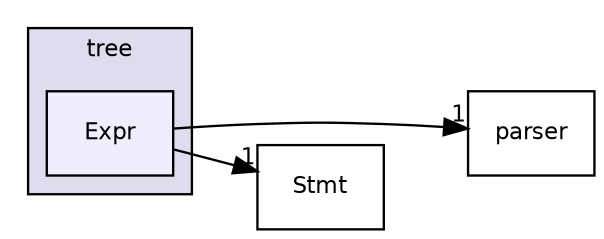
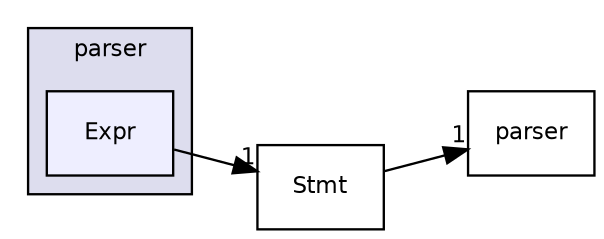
  digraph {
    compound=true
    rankdir=LR
    node [fontname=Helvetica fontsize=10 shape=box]
    edge [headlabel=1 labeldistance=1.5 labelfontname=Helvetica labelfontsize=10]
    n1 [fillcolor="#eeeeff" label=Expr pencolor=black style=filled]
    n2 [label=parser]
    n3 [label=Stmt]
    subgraph cluster_1 {
      bgcolor="#ddddee"
      fontname=Helvetica
      fontsize=10
-     label=tree
+     label=parser
      pencolor=black
      n1
    }
-   n1 -> n2
+   n3 -> n2
    n1 -> n3
  }
